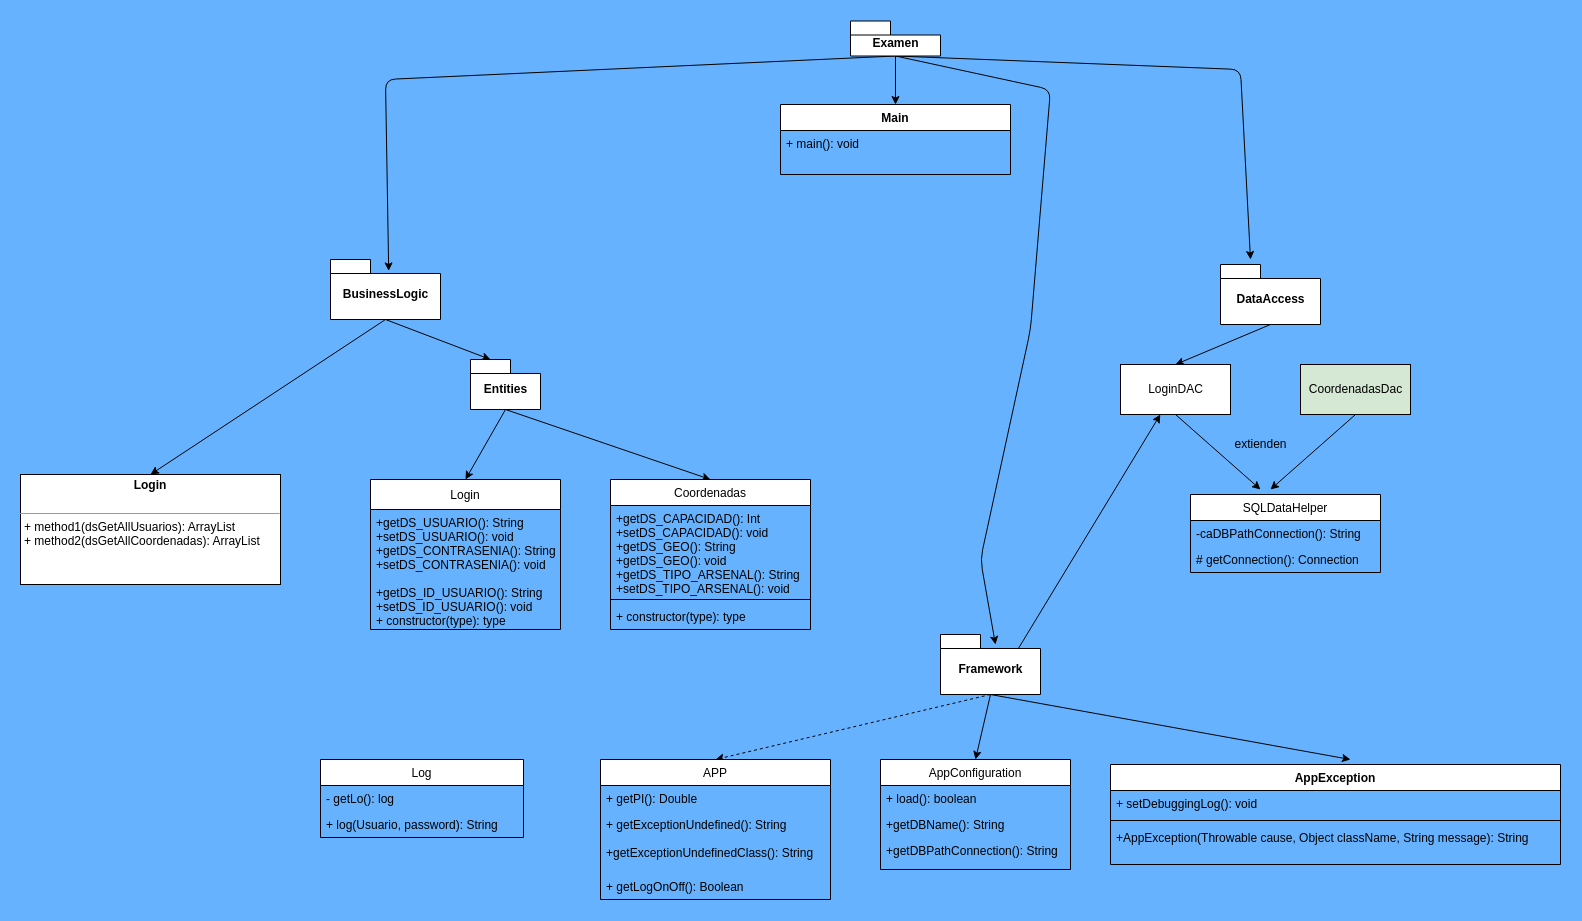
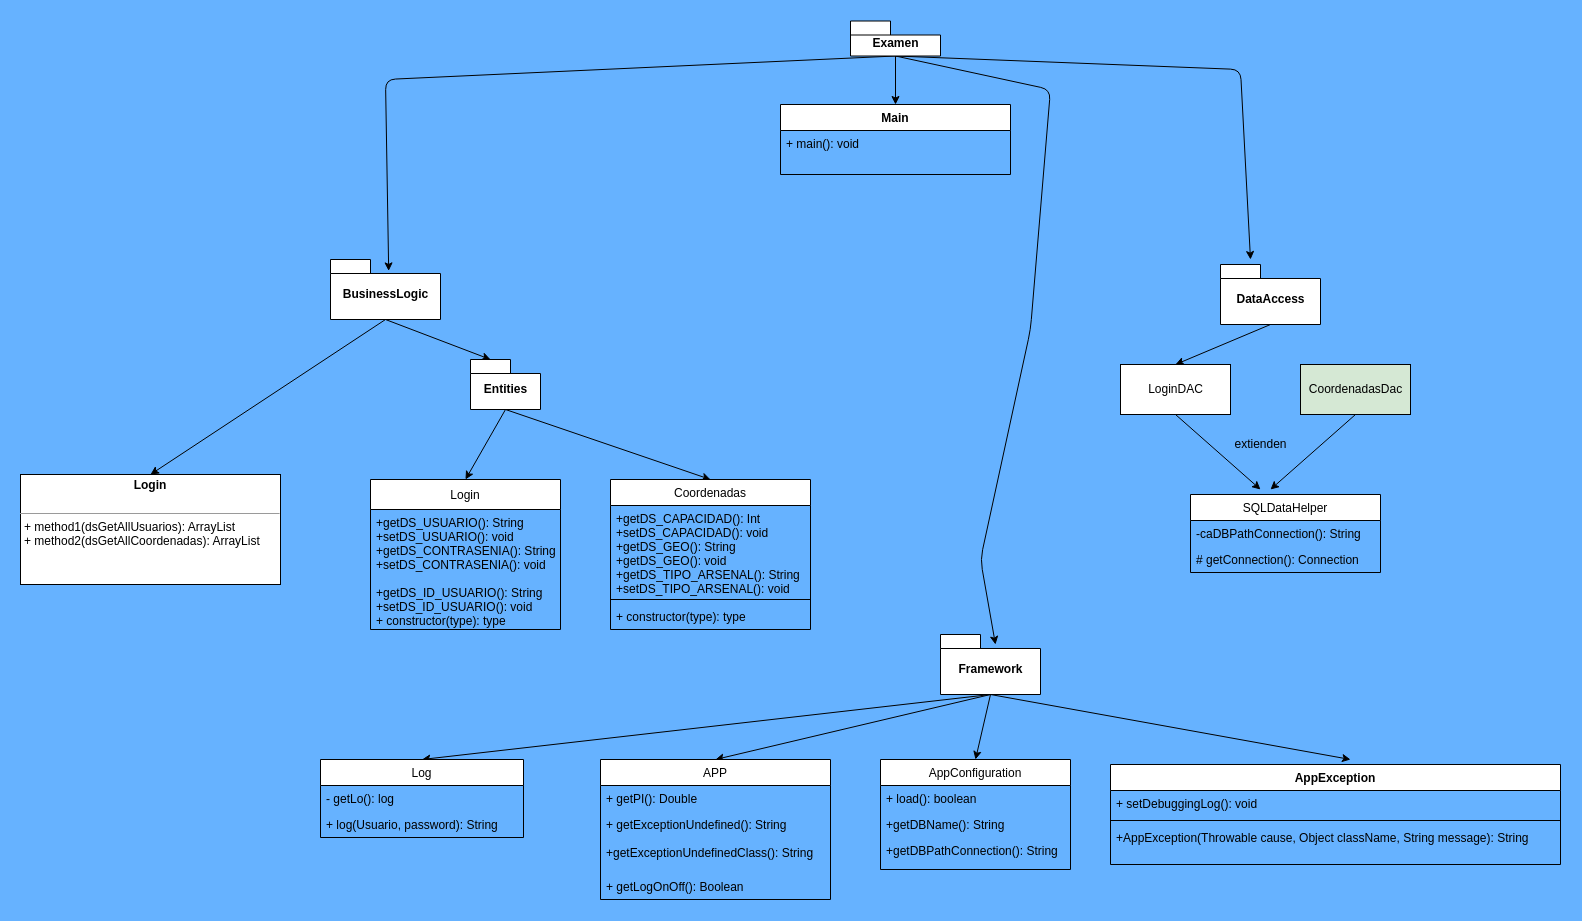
  <mxCell id="0" />
  <mxCell id="1" parent="0" />
  <mxCell id="2" style="edgeStyle=none;html=1;exitX=0.5;exitY=1;exitDx=0;exitDy=0;exitPerimeter=0;entryX=0.5;entryY=0;entryDx=0;entryDy=0;strokeColor=#000000;fontColor=#000000;" edge="1" parent="1" source="4" target="17"><mxGeometry relative="1" as="geometry" /></mxCell>
  <mxCell id="3" style="edgeStyle=none;html=1;exitX=0.5;exitY=1;exitDx=0;exitDy=0;exitPerimeter=0;entryX=0;entryY=0;entryDx=20;entryDy=0;entryPerimeter=0;strokeColor=#000000;fontColor=#000000;" edge="1" parent="1" source="4" target="7"><mxGeometry relative="1" as="geometry" /></mxCell>
  <mxCell id="4" value="BusinessLogic" style="shape=folder;fontStyle=1;spacingTop=10;tabWidth=40;tabHeight=14;tabPosition=left;html=1;" vertex="1" parent="1"><mxGeometry x="330" y="259" width="110" height="60" as="geometry" /></mxCell>
  <mxCell id="5" style="edgeStyle=none;html=1;exitX=0.5;exitY=1;exitDx=0;exitDy=0;exitPerimeter=0;entryX=0.5;entryY=0;entryDx=0;entryDy=0;strokeColor=#000000;fontColor=#000000;" edge="1" parent="1" source="7" target="8"><mxGeometry relative="1" as="geometry" /></mxCell>
  <mxCell id="6" style="edgeStyle=none;html=1;exitX=0.5;exitY=1;exitDx=0;exitDy=0;exitPerimeter=0;entryX=0.5;entryY=0;entryDx=0;entryDy=0;strokeColor=#000000;fontColor=#000000;" edge="1" parent="1" source="7" target="11"><mxGeometry relative="1" as="geometry" /></mxCell>
  <mxCell id="7" value="Entities" style="shape=folder;fontStyle=1;spacingTop=10;tabWidth=40;tabHeight=14;tabPosition=left;html=1;" vertex="1" parent="1"><mxGeometry x="470" y="359" width="70" height="50" as="geometry" /></mxCell>
  <mxCell id="8" value="Login" style="swimlane;fontStyle=0;childLayout=stackLayout;horizontal=1;startSize=30;horizontalStack=0;resizeParent=1;resizeParentMax=0;resizeLast=0;collapsible=1;marginBottom=0;" vertex="1" parent="1"><mxGeometry x="370" y="479" width="190" height="150" as="geometry" /></mxCell>
  <mxCell id="9" value="+getDS_USUARIO(): String&#10;+setDS_USUARIO(): void&#10;+getDS_CONTRASENIA(): String&#10;+setDS_CONTRASENIA(): void" style="text;strokeColor=none;fillColor=none;align=left;verticalAlign=top;spacingLeft=4;spacingRight=4;overflow=hidden;rotatable=0;points=[[0,0.5],[1,0.5]];portConstraint=eastwest;fontColor=#000000;" vertex="1" parent="8"><mxGeometry y="30" width="190" height="70" as="geometry" /></mxCell>
  <mxCell id="10" value="+getDS_ID_USUARIO(): String&#10;+setDS_ID_USUARIO(): void&#10;+ constructor(type): type&#10;" style="text;strokeColor=none;fillColor=none;align=left;verticalAlign=top;spacingLeft=4;spacingRight=4;overflow=hidden;rotatable=0;points=[[0,0.5],[1,0.5]];portConstraint=eastwest;fontColor=#000000;" vertex="1" parent="8"><mxGeometry y="100" width="190" height="50" as="geometry" /></mxCell>
  <mxCell id="11" value="Coordenadas" style="swimlane;fontStyle=0;align=center;verticalAlign=top;childLayout=stackLayout;horizontal=1;startSize=26;horizontalStack=0;resizeParent=1;resizeParentMax=0;resizeLast=0;collapsible=1;marginBottom=0;" vertex="1" parent="1"><mxGeometry x="610" y="479" width="200" height="150" as="geometry" /></mxCell>
  <mxCell id="12" value="+getDS_CAPACIDAD(): Int&#10;+setDS_CAPACIDAD(): void&#10;+getDS_GEO(): String&#10;+getDS_GEO(): void&#10;+getDS_TIPO_ARSENAL(): String&#10;+setDS_TIPO_ARSENAL(): void &#10;" style="text;strokeColor=none;fillColor=none;align=left;verticalAlign=top;spacingLeft=4;spacingRight=4;overflow=hidden;rotatable=0;points=[[0,0.5],[1,0.5]];portConstraint=eastwest;fontColor=#000000;" vertex="1" parent="11"><mxGeometry y="26" width="200" height="90" as="geometry" /></mxCell>
  <mxCell id="13" value="" style="line;strokeWidth=1;fillColor=none;align=left;verticalAlign=middle;spacingTop=-1;spacingLeft=3;spacingRight=3;rotatable=0;labelPosition=right;points=[];portConstraint=eastwest;strokeColor=inherit;" vertex="1" parent="11"><mxGeometry y="116" width="200" height="8" as="geometry" /></mxCell>
  <mxCell id="14" value="+ constructor(type): type" style="text;strokeColor=none;fillColor=none;align=left;verticalAlign=top;spacingLeft=4;spacingRight=4;overflow=hidden;rotatable=0;points=[[0,0.5],[1,0.5]];portConstraint=eastwest;fontColor=#000000;" vertex="1" parent="11"><mxGeometry y="124" width="200" height="26" as="geometry" /></mxCell>
  <mxCell id="15" style="edgeStyle=none;html=1;exitX=0.5;exitY=1;exitDx=0;exitDy=0;exitPerimeter=0;entryX=0.5;entryY=0;entryDx=0;entryDy=0;strokeColor=#000000;fontColor=#000000;" edge="1" parent="1" source="16" target="21"><mxGeometry relative="1" as="geometry" /></mxCell>
  <mxCell id="16" value="DataAccess" style="shape=folder;fontStyle=1;spacingTop=10;tabWidth=40;tabHeight=14;tabPosition=left;html=1;" vertex="1" parent="1"><mxGeometry x="1220" y="264" width="100" height="60" as="geometry" /></mxCell>
  <mxCell id="17" value="&lt;p style=&quot;margin:0px;margin-top:4px;text-align:center;&quot;&gt;&lt;b&gt;Login&lt;/b&gt;&lt;/p&gt;&lt;p style=&quot;margin:0px;margin-left:4px;&quot;&gt;&lt;br&gt;&lt;/p&gt;&lt;hr size=&quot;1&quot;&gt;&lt;p style=&quot;margin:0px;margin-left:4px;&quot;&gt;+ method1(dsGetAllUsuarios&lt;span style=&quot;background-color: initial;&quot;&gt;): ArrayList&lt;/span&gt;&lt;/p&gt;&lt;p style=&quot;margin:0px;margin-left:4px;&quot;&gt;+ method2(dsGetAllCoordenadas): ArrayList&lt;/p&gt;" style="verticalAlign=top;align=left;overflow=fill;fontSize=12;fontFamily=Helvetica;html=1;" vertex="1" parent="1"><mxGeometry x="20" y="474" width="260" height="110" as="geometry" /></mxCell>
  <mxCell id="18" style="edgeStyle=none;html=1;exitX=0.5;exitY=1;exitDx=0;exitDy=0;strokeColor=#000000;fontColor=#000000;" edge="1" parent="1" source="19"><mxGeometry relative="1" as="geometry"><mxPoint x="1270" y="489" as="targetPoint" /></mxGeometry></mxCell>
  <mxCell id="19" value="CoordenadasDac" style="html=1;fillColor=#d5e8d4;" vertex="1" parent="1"><mxGeometry x="1300" y="364" width="110" height="50" as="geometry" /></mxCell>
  <mxCell id="20" style="edgeStyle=none;html=1;exitX=0.5;exitY=1;exitDx=0;exitDy=0;strokeColor=#000000;fontColor=#000000;" edge="1" parent="1" source="21"><mxGeometry relative="1" as="geometry"><mxPoint x="1260" y="489" as="targetPoint" /></mxGeometry></mxCell>
  <mxCell id="21" value="LoginDAC" style="html=1;" vertex="1" parent="1"><mxGeometry x="1120" y="364" width="110" height="50" as="geometry" /></mxCell>
  <mxCell id="22" value="SQLDataHelper" style="swimlane;fontStyle=0;childLayout=stackLayout;horizontal=1;startSize=26;horizontalStack=0;resizeParent=1;resizeParentMax=0;resizeLast=0;collapsible=1;marginBottom=0;" vertex="1" parent="1"><mxGeometry x="1190" y="494" width="190" height="78" as="geometry" /></mxCell>
  <mxCell id="23" value="-caDBPathConnection(): String" style="text;strokeColor=none;fillColor=none;align=left;verticalAlign=top;spacingLeft=4;spacingRight=4;overflow=hidden;rotatable=0;points=[[0,0.5],[1,0.5]];portConstraint=eastwest;fontColor=#000000;" vertex="1" parent="22"><mxGeometry y="26" width="190" height="26" as="geometry" /></mxCell>
  <mxCell id="24" value="# getConnection(): Connection" style="text;strokeColor=none;fillColor=none;align=left;verticalAlign=top;spacingLeft=4;spacingRight=4;overflow=hidden;rotatable=0;points=[[0,0.5],[1,0.5]];portConstraint=eastwest;fontColor=#000000;" vertex="1" parent="22"><mxGeometry y="52" width="190" height="26" as="geometry" /></mxCell>
- <mxCell id="25" style="edgeStyle=none;html=1;exitX=0.5;exitY=1;exitDx=0;exitDy=0;exitPerimeter=0;strokeColor=#000000;fontColor=#000000;" edge="1" parent="1" source="29" target="21"><mxGeometry relative="1" as="geometry" /></mxCell>
- <mxCell id="26" style="edgeStyle=none;html=1;exitX=0.5;exitY=1;exitDx=0;exitDy=0;exitPerimeter=0;entryX=0.5;entryY=0;entryDx=0;entryDy=0;strokeColor=#000000;fontColor=#000000;dashed=1;" edge="1" parent="1" source="29" target="30"><mxGeometry relative="1" as="geometry" /></mxCell>
+ <mxCell id="25" style="edgeStyle=none;html=1;exitX=0.5;exitY=1;exitDx=0;exitDy=0;exitPerimeter=0;entryX=0.5;entryY=0;entryDx=0;entryDy=0;strokeColor=#000000;fontColor=#000000;" edge="1" parent="1" source="29" target="42"><mxGeometry relative="1" as="geometry" /></mxCell>
+ <mxCell id="26" style="edgeStyle=none;html=1;exitX=0.5;exitY=1;exitDx=0;exitDy=0;exitPerimeter=0;entryX=0.5;entryY=0;entryDx=0;entryDy=0;strokeColor=#000000;fontColor=#000000;" edge="1" parent="1" source="29" target="30"><mxGeometry relative="1" as="geometry" /></mxCell>
  <mxCell id="27" style="edgeStyle=none;html=1;exitX=0.5;exitY=1;exitDx=0;exitDy=0;exitPerimeter=0;entryX=0.5;entryY=0;entryDx=0;entryDy=0;strokeColor=#000000;fontColor=#000000;" edge="1" parent="1" source="29" target="34"><mxGeometry relative="1" as="geometry" /></mxCell>
  <mxCell id="28" style="edgeStyle=none;html=1;exitX=0.5;exitY=1;exitDx=0;exitDy=0;exitPerimeter=0;strokeColor=#000000;fontColor=#000000;" edge="1" parent="1" source="29"><mxGeometry relative="1" as="geometry"><mxPoint x="1350" y="759" as="targetPoint" /></mxGeometry></mxCell>
  <mxCell id="29" value="Framework" style="shape=folder;fontStyle=1;spacingTop=10;tabWidth=40;tabHeight=14;tabPosition=left;html=1;" vertex="1" parent="1"><mxGeometry x="940" y="634" width="100" height="60" as="geometry" /></mxCell>
  <mxCell id="30" value="APP" style="swimlane;fontStyle=0;childLayout=stackLayout;horizontal=1;startSize=26;horizontalStack=0;resizeParent=1;resizeParentMax=0;resizeLast=0;collapsible=1;marginBottom=0;" vertex="1" parent="1"><mxGeometry x="600" y="759" width="230" height="140" as="geometry"><mxRectangle x="75" y="380" width="60" height="30" as="alternateBounds" /></mxGeometry></mxCell>
  <mxCell id="31" value="+ getPI(): Double &#10;&#10;" style="text;strokeColor=none;fillColor=none;align=left;verticalAlign=top;spacingLeft=4;spacingRight=4;overflow=hidden;rotatable=0;points=[[0,0.5],[1,0.5]];portConstraint=eastwest;fontColor=#000000;" vertex="1" parent="30"><mxGeometry y="26" width="230" height="26" as="geometry" /></mxCell>
  <mxCell id="32" value="+ getExceptionUndefined(): String&#10;&#10;+getExceptionUndefinedClass(): String" style="text;strokeColor=none;fillColor=none;align=left;verticalAlign=top;spacingLeft=4;spacingRight=4;overflow=hidden;rotatable=0;points=[[0,0.5],[1,0.5]];portConstraint=eastwest;fontColor=#000000;" vertex="1" parent="30"><mxGeometry y="52" width="230" height="62" as="geometry" /></mxCell>
  <mxCell id="33" value="+ getLogOnOff(): Boolean&#10;&#10;" style="text;strokeColor=none;fillColor=none;align=left;verticalAlign=top;spacingLeft=4;spacingRight=4;overflow=hidden;rotatable=0;points=[[0,0.5],[1,0.5]];portConstraint=eastwest;fontColor=#000000;" vertex="1" parent="30"><mxGeometry y="114" width="230" height="26" as="geometry" /></mxCell>
  <mxCell id="34" value="AppConfiguration" style="swimlane;fontStyle=0;childLayout=stackLayout;horizontal=1;startSize=26;horizontalStack=0;resizeParent=1;resizeParentMax=0;resizeLast=0;collapsible=1;marginBottom=0;" vertex="1" parent="1"><mxGeometry x="880" y="759" width="190" height="110" as="geometry" /></mxCell>
  <mxCell id="35" value="+ load(): boolean" style="text;strokeColor=none;fillColor=none;align=left;verticalAlign=top;spacingLeft=4;spacingRight=4;overflow=hidden;rotatable=0;points=[[0,0.5],[1,0.5]];portConstraint=eastwest;fontColor=#000000;" vertex="1" parent="34"><mxGeometry y="26" width="190" height="26" as="geometry" /></mxCell>
  <mxCell id="36" value="+getDBName(): String" style="text;strokeColor=none;fillColor=none;align=left;verticalAlign=top;spacingLeft=4;spacingRight=4;overflow=hidden;rotatable=0;points=[[0,0.5],[1,0.5]];portConstraint=eastwest;fontColor=#000000;" vertex="1" parent="34"><mxGeometry y="52" width="190" height="26" as="geometry" /></mxCell>
  <mxCell id="37" value="+getDBPathConnection(): String" style="text;strokeColor=none;fillColor=none;align=left;verticalAlign=top;spacingLeft=4;spacingRight=4;overflow=hidden;rotatable=0;points=[[0,0.5],[1,0.5]];portConstraint=eastwest;fontColor=#000000;" vertex="1" parent="34"><mxGeometry y="78" width="190" height="32" as="geometry" /></mxCell>
  <mxCell id="38" value="AppException" style="swimlane;fontStyle=1;align=center;verticalAlign=top;childLayout=stackLayout;horizontal=1;startSize=26;horizontalStack=0;resizeParent=1;resizeParentMax=0;resizeLast=0;collapsible=1;marginBottom=0;" vertex="1" parent="1"><mxGeometry x="1110" y="764" width="450" height="100" as="geometry" /></mxCell>
  <mxCell id="39" value="+ setDebuggingLog(): void" style="text;strokeColor=none;fillColor=none;align=left;verticalAlign=top;spacingLeft=4;spacingRight=4;overflow=hidden;rotatable=0;points=[[0,0.5],[1,0.5]];portConstraint=eastwest;fontColor=#000000;" vertex="1" parent="38"><mxGeometry y="26" width="450" height="26" as="geometry" /></mxCell>
  <mxCell id="40" value="" style="line;strokeWidth=1;fillColor=none;align=left;verticalAlign=middle;spacingTop=-1;spacingLeft=3;spacingRight=3;rotatable=0;labelPosition=right;points=[];portConstraint=eastwest;strokeColor=inherit;" vertex="1" parent="38"><mxGeometry y="52" width="450" height="8" as="geometry" /></mxCell>
  <mxCell id="41" value="+AppException(Throwable cause, Object className, String message): String" style="text;strokeColor=none;fillColor=none;align=left;verticalAlign=top;spacingLeft=4;spacingRight=4;overflow=hidden;rotatable=0;points=[[0,0.5],[1,0.5]];portConstraint=eastwest;fontColor=#000000;" vertex="1" parent="38"><mxGeometry y="60" width="450" height="40" as="geometry" /></mxCell>
  <mxCell id="42" value="Log" style="swimlane;fontStyle=0;childLayout=stackLayout;horizontal=1;startSize=26;horizontalStack=0;resizeParent=1;resizeParentMax=0;resizeLast=0;collapsible=1;marginBottom=0;" vertex="1" parent="1"><mxGeometry x="320" y="759" width="203" height="78" as="geometry" /></mxCell>
  <mxCell id="43" value="- getLo(): log" style="text;strokeColor=none;fillColor=none;align=left;verticalAlign=top;spacingLeft=4;spacingRight=4;overflow=hidden;rotatable=0;points=[[0,0.5],[1,0.5]];portConstraint=eastwest;fontColor=#000000;" vertex="1" parent="42"><mxGeometry y="26" width="203" height="26" as="geometry" /></mxCell>
  <mxCell id="44" value="+ log(Usuario, password): String" style="text;strokeColor=none;fillColor=none;align=left;verticalAlign=top;spacingLeft=4;spacingRight=4;overflow=hidden;rotatable=0;points=[[0,0.5],[1,0.5]];portConstraint=eastwest;fontColor=#000000;" vertex="1" parent="42"><mxGeometry y="52" width="203" height="26" as="geometry" /></mxCell>
  <mxCell id="45" value="Main" style="swimlane;fontStyle=1;align=center;verticalAlign=top;childLayout=stackLayout;horizontal=1;startSize=26;horizontalStack=0;resizeParent=1;resizeParentMax=0;resizeLast=0;collapsible=1;marginBottom=0;" vertex="1" parent="1"><mxGeometry x="780" y="104" width="230" height="70" as="geometry" /></mxCell>
  <mxCell id="46" value="+ main(): void&#10;&#10;&#10;" style="text;strokeColor=none;fillColor=none;align=left;verticalAlign=top;spacingLeft=4;spacingRight=4;overflow=hidden;rotatable=0;points=[[0,0.5],[1,0.5]];portConstraint=eastwest;fontColor=#000000;" vertex="1" parent="45"><mxGeometry y="26" width="230" height="44" as="geometry" /></mxCell>
  <mxCell id="47" style="edgeStyle=none;html=1;exitX=0.5;exitY=1;exitDx=0;exitDy=0;exitPerimeter=0;entryX=0.529;entryY=0.19;entryDx=0;entryDy=0;entryPerimeter=0;strokeColor=#000000;fontColor=#000000;" edge="1" parent="1" source="50" target="4"><mxGeometry relative="1" as="geometry"><Array as="points"><mxPoint x="385" y="79" /></Array></mxGeometry></mxCell>
  <mxCell id="48" style="edgeStyle=none;html=1;exitX=0.5;exitY=1;exitDx=0;exitDy=0;exitPerimeter=0;strokeColor=#000000;fontColor=#000000;" edge="1" parent="1" source="50"><mxGeometry relative="1" as="geometry"><mxPoint x="1250" y="259" as="targetPoint" /><Array as="points"><mxPoint x="1240" y="69" /></Array></mxGeometry></mxCell>
  <mxCell id="49" style="edgeStyle=none;html=1;exitX=0.5;exitY=1;exitDx=0;exitDy=0;exitPerimeter=0;entryX=0.55;entryY=0.167;entryDx=0;entryDy=0;entryPerimeter=0;strokeColor=#000000;fontColor=#000000;" edge="1" parent="1" source="50" target="29"><mxGeometry relative="1" as="geometry"><Array as="points"><mxPoint x="1050" y="89" /><mxPoint x="1030" y="329" /><mxPoint x="980" y="559" /></Array></mxGeometry></mxCell>
  <mxCell id="50" value="Examen" style="shape=folder;fontStyle=1;spacingTop=10;tabWidth=40;tabHeight=14;tabPosition=left;html=1;" vertex="1" parent="1"><mxGeometry x="850" y="20.5" width="90" height="35" as="geometry" /></mxCell>
  <mxCell id="51" value="" style="endArrow=classic;html=1;exitX=0.5;exitY=1;exitDx=0;exitDy=0;exitPerimeter=0;entryX=0.5;entryY=0;entryDx=0;entryDy=0;" edge="1" parent="1" source="50" target="45"><mxGeometry width="50" height="50" relative="1" as="geometry"><mxPoint x="1200" y="90.5" as="sourcePoint" /><mxPoint x="1250" y="40.5" as="targetPoint" /></mxGeometry></mxCell>
  <mxCell id="52" value="extienden" style="text;html=1;align=center;verticalAlign=middle;resizable=0;points=[];autosize=1;strokeColor=none;fillColor=none;fontColor=#000000;" vertex="1" parent="1"><mxGeometry x="1220" y="429" width="80" height="30" as="geometry" /></mxCell>
